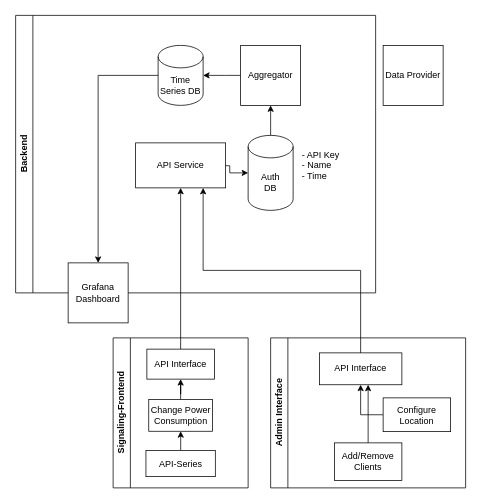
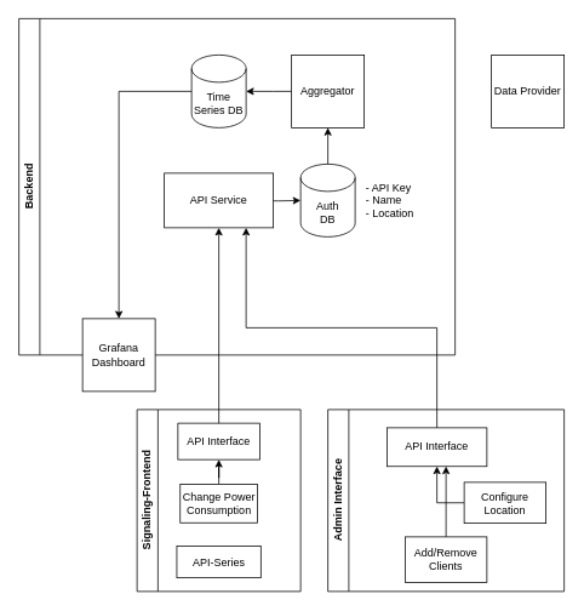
  <mxCell id="0" />
  <mxCell id="1" parent="0" />
  <mxCell id="2" value="Backend" style="swimlane;horizontal=0;whiteSpace=wrap;html=1;" parent="1" vertex="1"><mxGeometry x="20" y="20" width="480" height="370" as="geometry" /></mxCell>
  <mxCell id="3" style="edgeStyle=orthogonalEdgeStyle;rounded=0;orthogonalLoop=1;jettySize=auto;html=1;entryX=1;entryY=0.5;entryDx=0;entryDy=0;entryPerimeter=0;exitX=0;exitY=0.5;exitDx=0;exitDy=0;" parent="2" source="4" target="5" edge="1"><mxGeometry relative="1" as="geometry"><Array as="points"><mxPoint x="280" y="80" /><mxPoint x="280" y="80" /></Array></mxGeometry></mxCell>
  <mxCell id="4" value="Aggregator" style="whiteSpace=wrap;html=1;aspect=fixed;" parent="2" vertex="1"><mxGeometry x="300" y="40" width="80" height="80" as="geometry" /></mxCell>
  <mxCell id="5" value="Time Series DB" style="shape=cylinder3;whiteSpace=wrap;html=1;boundedLbl=1;backgroundOutline=1;size=15;" parent="2" vertex="1"><mxGeometry x="190" y="40" width="60" height="80" as="geometry" /></mxCell>
  <mxCell id="6" style="edgeStyle=orthogonalEdgeStyle;rounded=0;orthogonalLoop=1;jettySize=auto;html=1;entryX=0;entryY=0.5;entryDx=0;entryDy=0;entryPerimeter=0;" parent="2" target="7" edge="1"><mxGeometry relative="1" as="geometry"><mxPoint x="260" y="200" as="sourcePoint" /></mxGeometry></mxCell>
- <mxCell id="7" value="Auth&lt;br&gt;DB" style="shape=cylinder3;whiteSpace=wrap;html=1;boundedLbl=1;backgroundOutline=1;size=15;" parent="2" vertex="1"><mxGeometry x="310" y="160" width="60" height="100" as="geometry" /></mxCell>
- <mxCell id="8" value="- API Key&lt;br&gt;- Name&lt;br&gt;- Time" style="text;html=1;strokeColor=none;fillColor=none;align=left;verticalAlign=middle;whiteSpace=wrap;rounded=0;labelPosition=center;verticalLabelPosition=middle;" parent="2" vertex="1"><mxGeometry x="380" y="185" width="60" height="30" as="geometry" /></mxCell>
+ <mxCell id="7" value="Auth&lt;br&gt;DB" style="shape=cylinder3;whiteSpace=wrap;html=1;boundedLbl=1;backgroundOutline=1;size=15;" parent="2" vertex="1"><mxGeometry x="310" y="160" width="60" height="80" as="geometry" /></mxCell>
+ <mxCell id="8" value="- API Key&lt;br&gt;- Name&lt;br&gt;- Location" style="text;html=1;strokeColor=none;fillColor=none;align=left;verticalAlign=middle;whiteSpace=wrap;rounded=0;labelPosition=center;verticalLabelPosition=middle;" parent="2" vertex="1"><mxGeometry x="380" y="185" width="60" height="30" as="geometry" /></mxCell>
  <mxCell id="9" value="API Service" style="rounded=0;whiteSpace=wrap;html=1;" parent="2" vertex="1"><mxGeometry x="160" y="170" width="120" height="60" as="geometry" /></mxCell>
  <mxCell id="10" value="" style="endArrow=classic;html=1;rounded=0;exitX=0.5;exitY=0;exitDx=0;exitDy=0;exitPerimeter=0;" edge="1" parent="2" source="7"><mxGeometry width="50" height="50" relative="1" as="geometry"><mxPoint x="290" y="170" as="sourcePoint" /><mxPoint x="340" y="120" as="targetPoint" /></mxGeometry></mxCell>
- <mxCell id="11" value="Data Provider" style="whiteSpace=wrap;html=1;aspect=fixed;" parent="1" vertex="1"><mxGeometry x="510" y="60" width="80" height="80" as="geometry" /></mxCell>
+ <mxCell id="11" value="Data Provider" style="whiteSpace=wrap;html=1;aspect=fixed;" parent="1" vertex="1"><mxGeometry x="540" y="60" width="80" height="80" as="geometry" /></mxCell>
  <mxCell id="12" value="Signaling-Frontend" style="swimlane;horizontal=0;whiteSpace=wrap;html=1;" parent="1" vertex="1"><mxGeometry x="150" y="450" width="180" height="200" as="geometry" /></mxCell>
  <mxCell id="13" value="API Interface" style="rounded=0;whiteSpace=wrap;html=1;" parent="12" vertex="1"><mxGeometry x="45" y="15" width="90" height="40" as="geometry" /></mxCell>
  <mxCell id="14" style="edgeStyle=orthogonalEdgeStyle;rounded=0;orthogonalLoop=1;jettySize=auto;html=1;" parent="12" source="15" target="13" edge="1"><mxGeometry relative="1" as="geometry" /></mxCell>
  <mxCell id="15" value="Change Power Consumption" style="rounded=0;whiteSpace=wrap;html=1;" parent="12" vertex="1"><mxGeometry x="47.5" y="82" width="85" height="42.5" as="geometry" /></mxCell>
- <mxCell id="16" style="edgeStyle=orthogonalEdgeStyle;rounded=0;orthogonalLoop=1;jettySize=auto;html=1;" parent="12" source="17" target="15" edge="1"><mxGeometry relative="1" as="geometry" /></mxCell>
  <mxCell id="17" value="API-Series" style="rounded=0;whiteSpace=wrap;html=1;" parent="12" vertex="1"><mxGeometry x="43.75" y="150" width="92.5" height="35" as="geometry" /></mxCell>
  <mxCell id="18" style="edgeStyle=orthogonalEdgeStyle;rounded=0;orthogonalLoop=1;jettySize=auto;html=1;" parent="1" source="13" target="9" edge="1"><mxGeometry relative="1" as="geometry"><mxPoint x="330" y="260" as="targetPoint" /></mxGeometry></mxCell>
  <mxCell id="19" value="Grafana Dashboard" style="whiteSpace=wrap;html=1;aspect=fixed;" parent="1" vertex="1"><mxGeometry x="90" y="350" width="80" height="80" as="geometry" /></mxCell>
  <mxCell id="20" style="edgeStyle=orthogonalEdgeStyle;rounded=0;orthogonalLoop=1;jettySize=auto;html=1;" parent="1" source="5" target="19" edge="1"><mxGeometry relative="1" as="geometry"><mxPoint x="120" y="220" as="targetPoint" /></mxGeometry></mxCell>
  <mxCell id="21" value="Admin Interface" style="swimlane;horizontal=0;whiteSpace=wrap;html=1;" parent="1" vertex="1"><mxGeometry x="360" y="450" width="260" height="200" as="geometry" /></mxCell>
  <mxCell id="22" value="API Interface" style="rounded=0;whiteSpace=wrap;html=1;" parent="21" vertex="1"><mxGeometry x="65" y="20" width="110" height="42.5" as="geometry" /></mxCell>
  <mxCell id="23" style="edgeStyle=orthogonalEdgeStyle;rounded=0;orthogonalLoop=1;jettySize=auto;html=1;entryX=0.5;entryY=1;entryDx=0;entryDy=0;exitX=0;exitY=0.5;exitDx=0;exitDy=0;" parent="21" source="24" target="22" edge="1"><mxGeometry relative="1" as="geometry" /></mxCell>
  <mxCell id="24" value="Configure Location" style="rounded=0;whiteSpace=wrap;html=1;" parent="21" vertex="1"><mxGeometry x="150" y="80" width="90" height="45" as="geometry" /></mxCell>
  <mxCell id="25" style="edgeStyle=orthogonalEdgeStyle;rounded=0;orthogonalLoop=1;jettySize=auto;html=1;" parent="21" source="26" target="22" edge="1"><mxGeometry relative="1" as="geometry"><mxPoint x="110.0" y="90" as="targetPoint" /><Array as="points"><mxPoint x="103" y="165" /></Array></mxGeometry></mxCell>
  <mxCell id="26" value="Add/Remove Clients" style="rounded=0;whiteSpace=wrap;html=1;" parent="21" vertex="1"><mxGeometry x="85" y="140" width="90" height="50" as="geometry" /></mxCell>
  <mxCell id="27" style="edgeStyle=orthogonalEdgeStyle;rounded=0;orthogonalLoop=1;jettySize=auto;html=1;exitX=0.5;exitY=0;exitDx=0;exitDy=0;entryX=0.75;entryY=1;entryDx=0;entryDy=0;" parent="1" source="22" target="9" edge="1"><mxGeometry relative="1" as="geometry"><mxPoint x="360" y="300" as="targetPoint" /></mxGeometry></mxCell>
